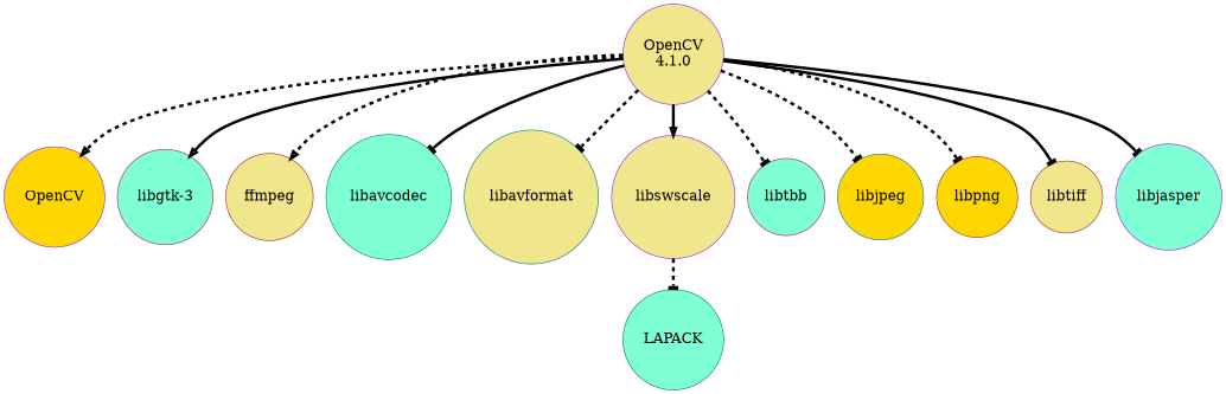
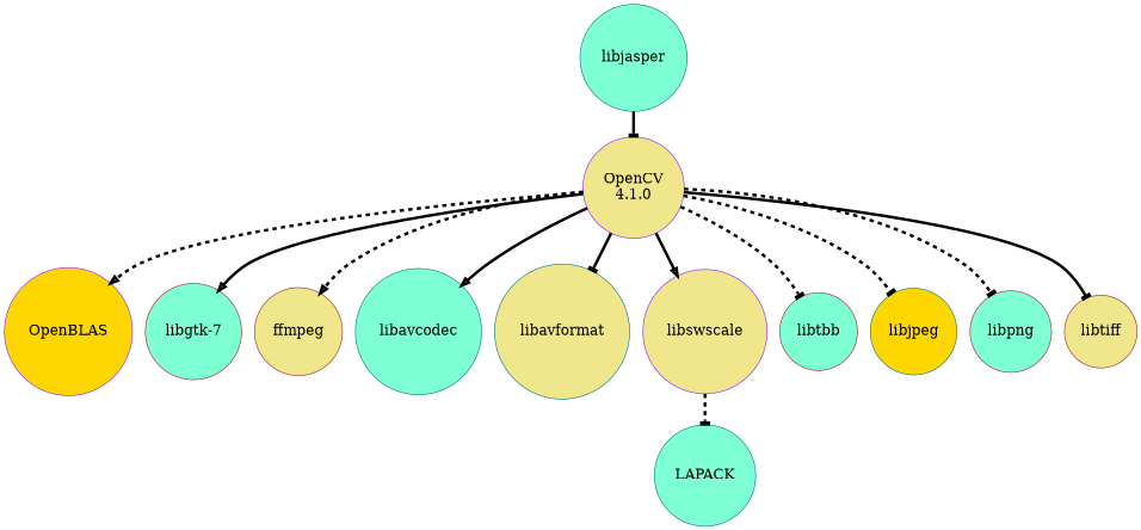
  digraph {
    node [color=brown fillcolor=aquamarine fontsize=20 shape=circle style=filled]
    edge [arrowhead=tee dir=forward penwidth=4.0 style=dashed]
-   n1 [color=purple fillcolor=gold label=OpenCV]
+   n1 [color=purple fillcolor=gold label=OpenBLAS]
    n2 [color=teal label=LAPACK]
-   n3 [label="libgtk-3"]
+   n3 [label="libgtk-7"]
    n4 [fillcolor=khaki label=ffmpeg]
    n5 [color=teal label=libavcodec]
    n6 [color=teal fillcolor=khaki label=libavformat]
    n7 [color=purple fillcolor=khaki label=libswscale]
    n8 [label=libtbb]
    n9 [color=teal fillcolor=gold label=libjpeg]
-   n10 [fillcolor=gold label=libpng]
+   n10 [label=libpng]
    n11 [fillcolor=khaki label=libtiff]
-   n12 [color=purple label=libjasper]
+   n12 [color=teal label=libjasper]
    n13 [color=purple fillcolor=khaki label="OpenCV\n4.1.0"]
    n7 -> n2
    n13 -> n1 [arrowhead=onormal]
    n13 -> n3 [arrowhead=onormal style=solid]
    n13 -> n4 [arrowhead=onormal]
-   n13 -> n5 [style=solid]
-   n13 -> n6
+   n13 -> n5 [arrowhead=onormal style=solid]
+   n13 -> n6 [style=solid]
    n13 -> n7 [arrowhead=onormal style=solid]
    n13 -> n8
    n13 -> n9
    n13 -> n10
    n13 -> n11 [style=solid]
-   n13 -> n12 [style=solid]
+   n12 -> n13 [style=solid]
  }
